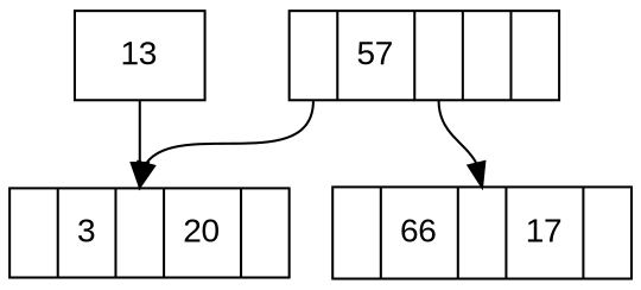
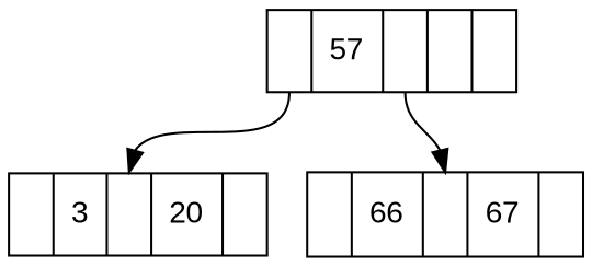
  digraph {
    fontname="Liberation Sans"
    node [fontname="Liberation Sans" shape=record]
    edge [fontname="Liberation Sans" headport=c]
    n1 [label="<l>| 57 |<c>| |<r>"]
    n2 [label="<l>| 3  |<c>| 20 |<r>"]
-   n3 [label="<l>| 66 |<c>| 17 |<r>"]
-   13
+   n3 [label="<l>| 66 |<c>| 67 |<r>"]
    n1 -> n2 [tailport=l]
    n1 -> n3 [tailport=c]
-   13 -> n2
  }
